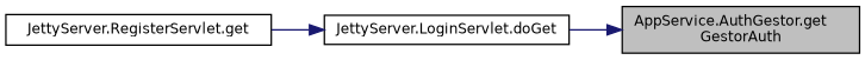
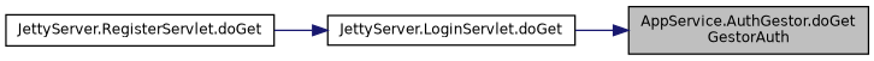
  digraph {
    rankdir=RL
    node [color=black fillcolor=white fontname=Helvetica fontsize=10 shape=record style=filled]
    edge [color=midnightblue dir=back fontname=Helvetica fontsize=10 labelfontname=Helvetica labelfontsize=10 style=solid]
-   n1 [fillcolor=grey75 fontcolor=black height=0.2 label="AppService.AuthGestor.get\lGestorAuth" width=0.4]
+   n1 [fillcolor=grey75 fontcolor=black height=0.2 label="AppService.AuthGestor.doGet\lGestorAuth" width=0.4]
    n2 [height=0.2 label="JettyServer.LoginServlet.doGet" width=0.4]
-   n3 [height=0.2 label="JettyServer.RegisterServlet.get" width=0.4]
+   n3 [height=0.2 label="JettyServer.RegisterServlet.doGet" width=0.4]
    n1 -> n2
    n2 -> n3
  }
